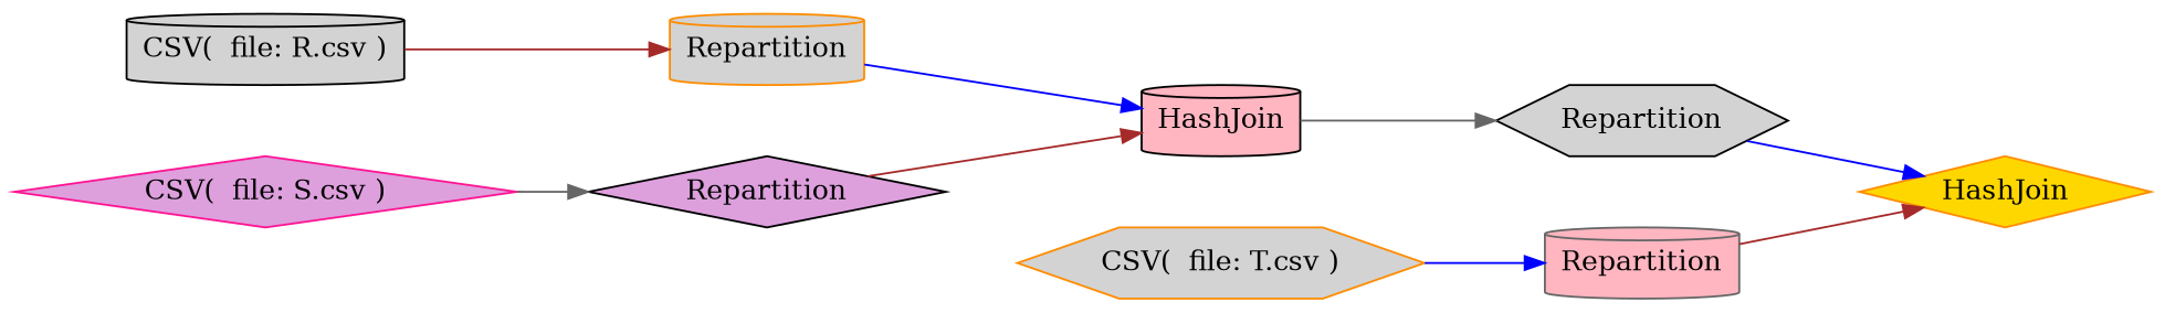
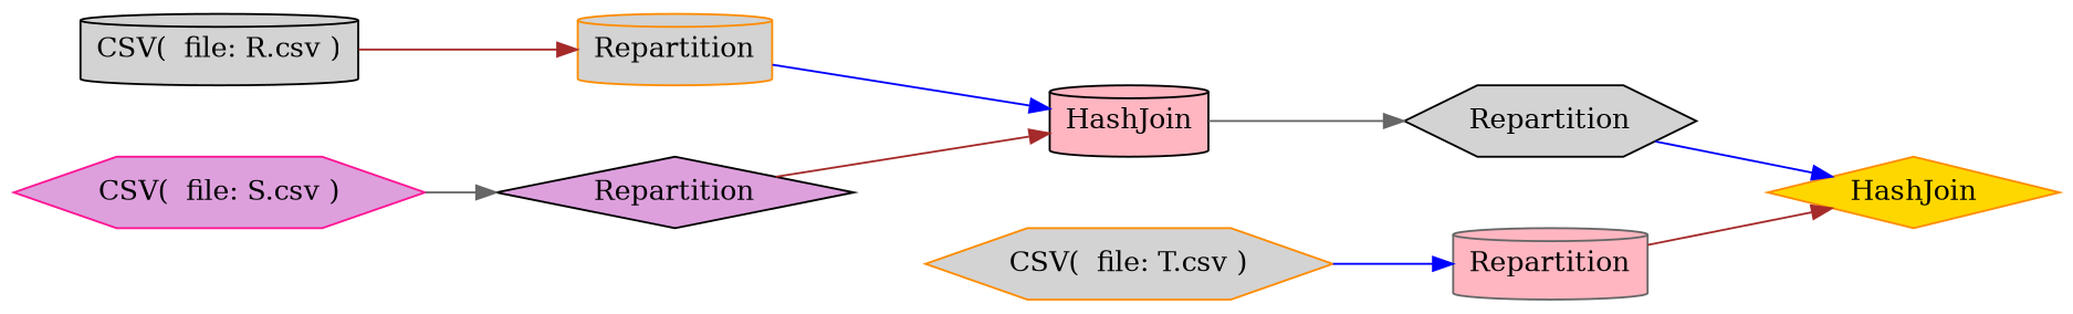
  digraph {
    nodesep=0.5
    ordering=in
    rankdir=LR
    node [shape=cylinder style=filled fillcolor=lightgrey color=black]
    edge [color=blue]
    n1 [label=Repartition shape=hexagon]
    n2 [label=HashJoin shape=diamond fillcolor=gold color=darkorange]
    n3 [label=HashJoin fillcolor=lightpink]
    n4 [label=Repartition color=darkorange]
    n5 [label="CSV(  file: R.csv )"]
    n6 [label=Repartition shape=diamond fillcolor=plum]
-   n7 [label="CSV(  file: S.csv )" shape=diamond fillcolor=plum color=deeppink]
+   n7 [label="CSV(  file: S.csv )" shape=hexagon fillcolor=plum color=deeppink]
    n8 [label=Repartition fillcolor=lightpink color=gray40]
    n9 [label="CSV(  file: T.csv )" shape=hexagon color=darkorange]
    n1 -> n2
    n3 -> n1 [color=gray40]
    n4 -> n3
    n5 -> n4 [color=brown]
    n6 -> n3 [color=brown]
    n7 -> n6 [color=gray40]
    n8 -> n2 [color=brown]
    n9 -> n8
  }
